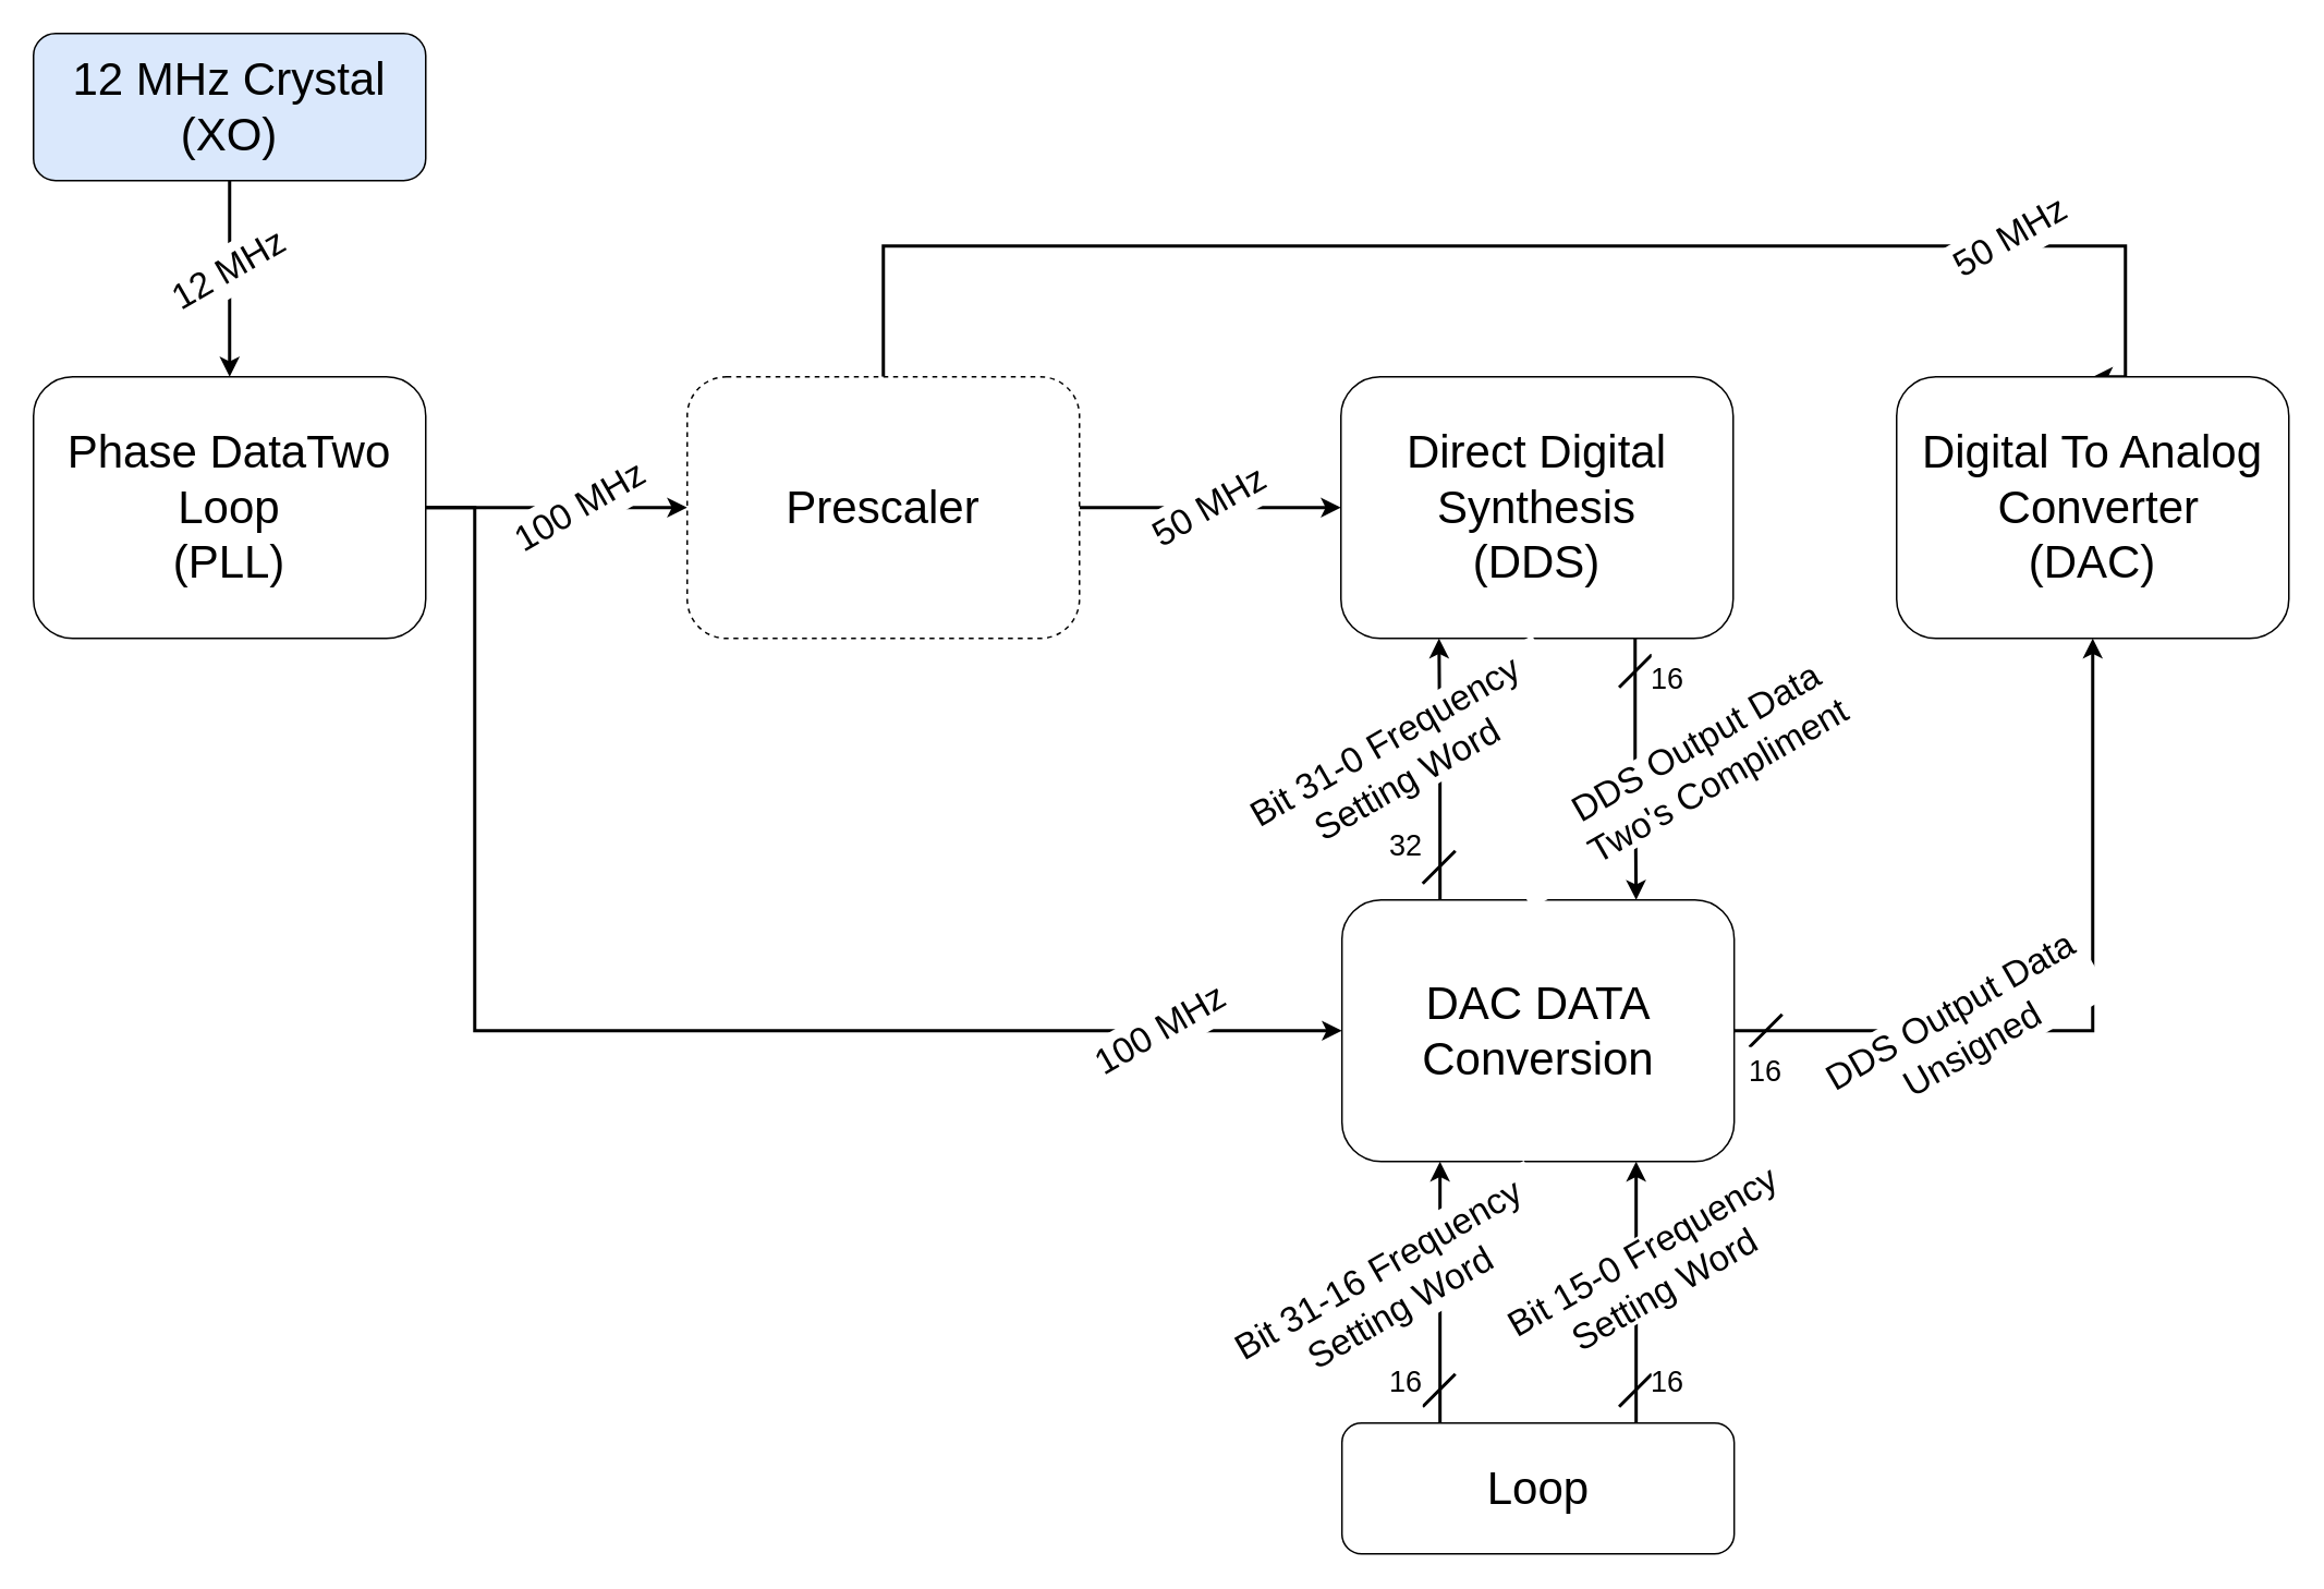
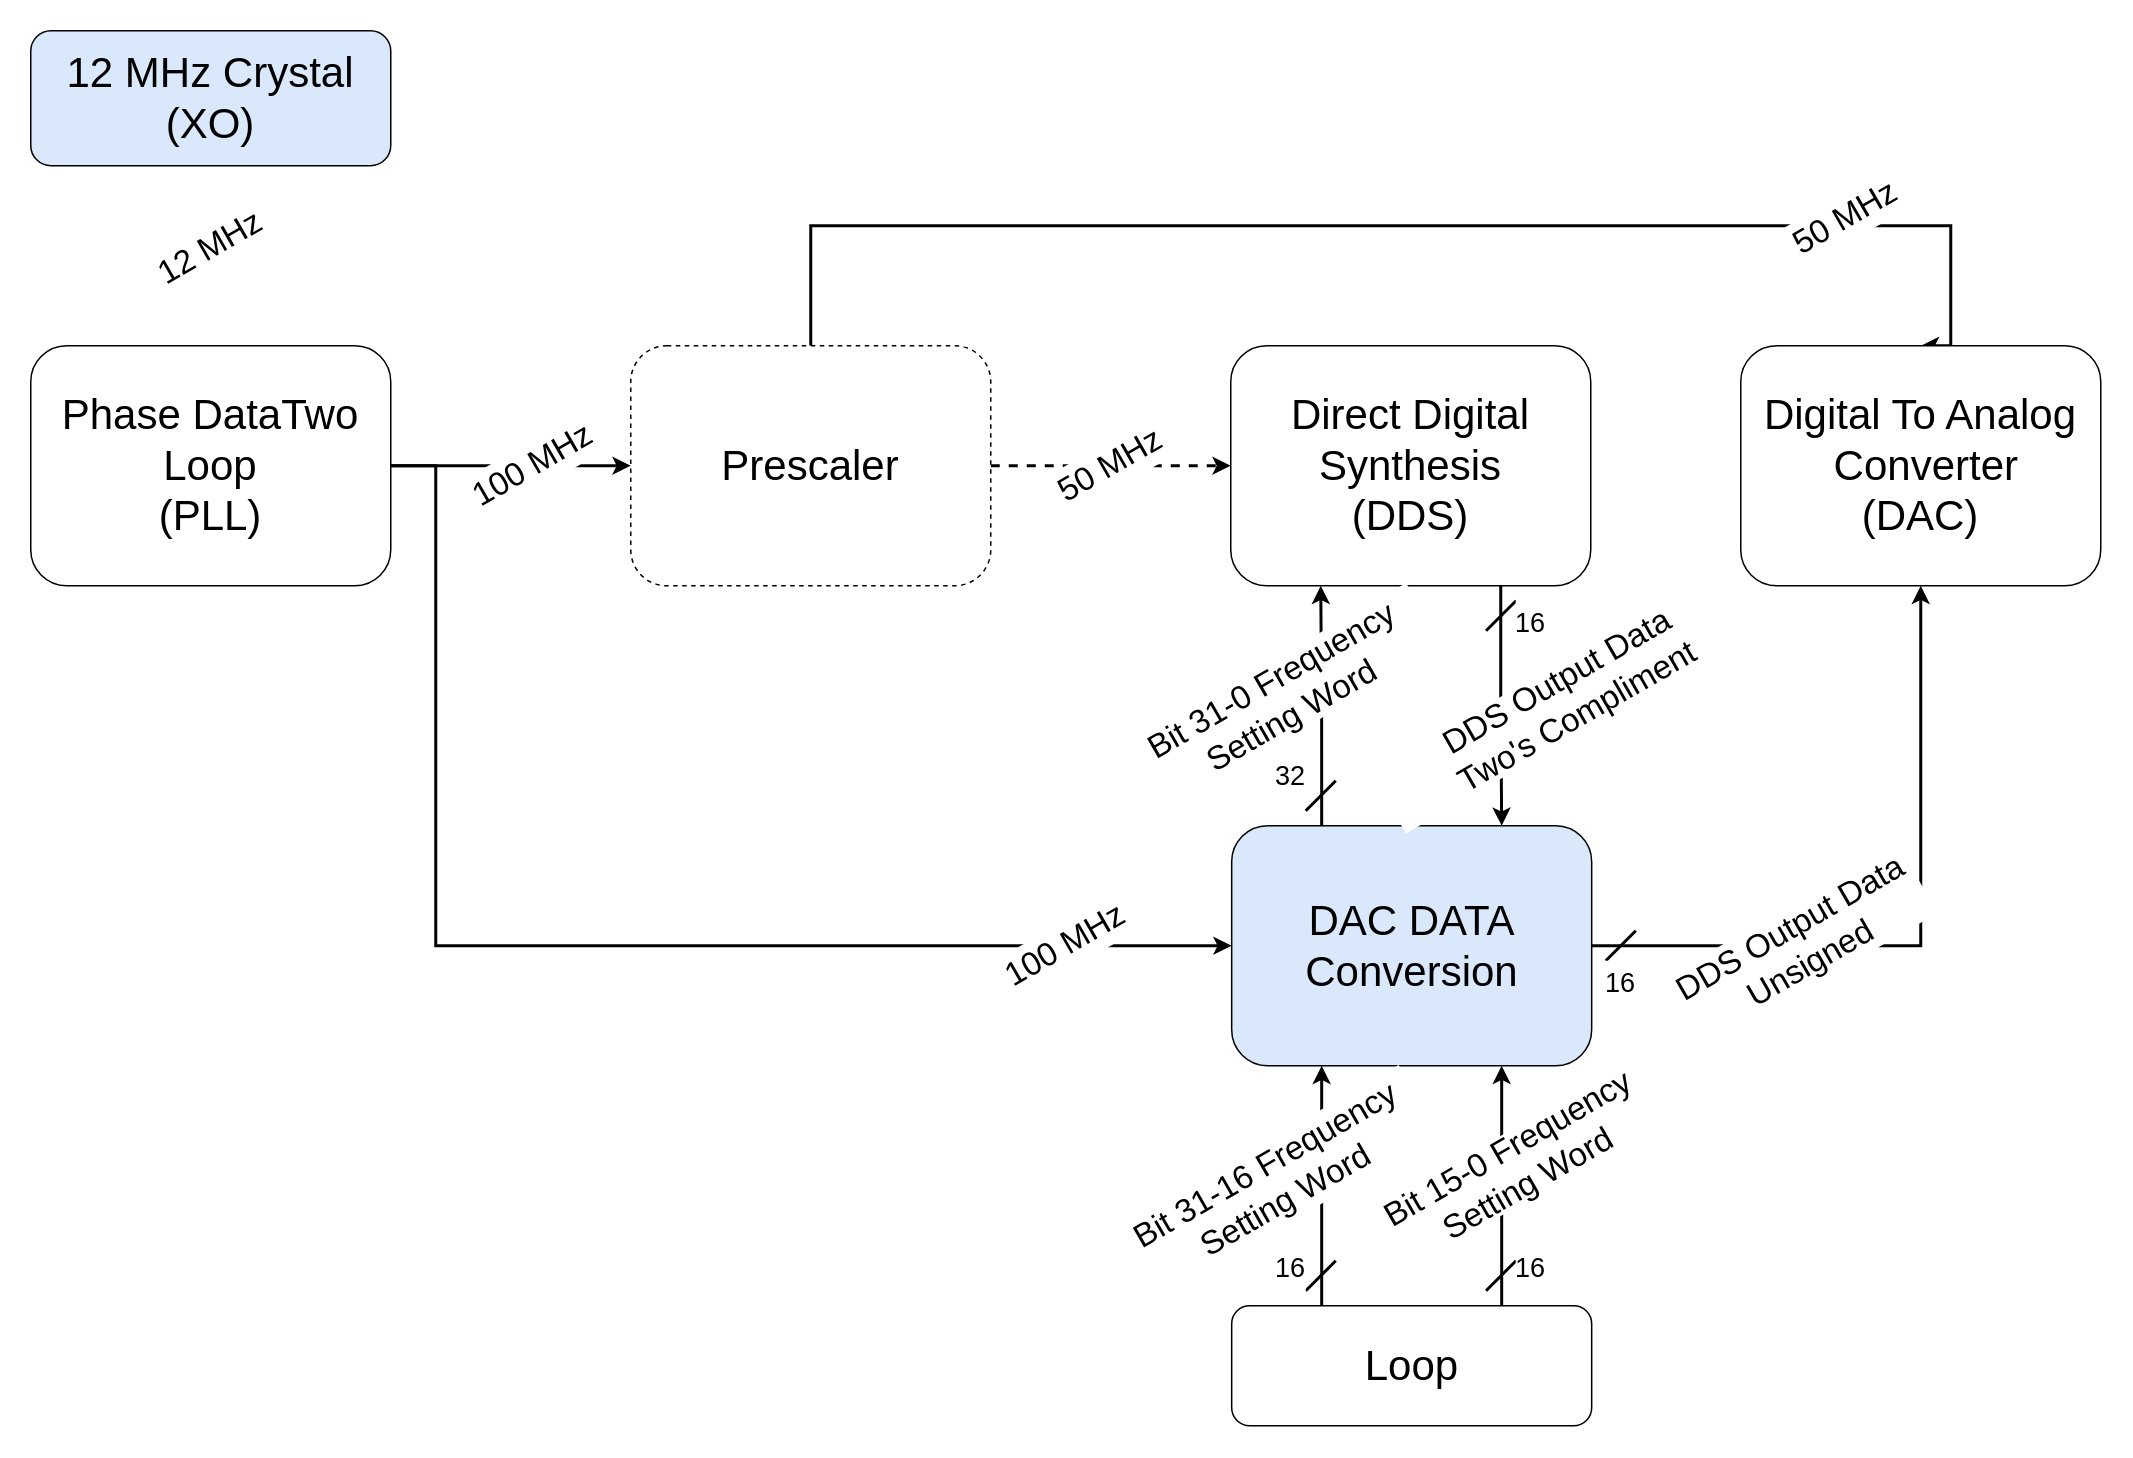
  <mxCell id="0" />
  <mxCell id="1" parent="0" />
  <mxCell id="2" style="edgeStyle=orthogonalEdgeStyle;rounded=0;orthogonalLoop=1;jettySize=auto;html=1;exitX=0.75;exitY=1;exitDx=0;exitDy=0;entryX=0.75;entryY=0;entryDx=0;entryDy=0;strokeWidth=2;" edge="1" parent="1" source="3" target="20"><mxGeometry relative="1" as="geometry" /></mxCell>
  <mxCell id="3" value="&lt;font style=&quot;font-size: 28px;&quot;&gt;Direct Digital&lt;br&gt;Synthesis&lt;br&gt;(DDS)&lt;/font&gt;" style="rounded=1;whiteSpace=wrap;html=1;" parent="1" vertex="1"><mxGeometry x="820" y="230" width="240" height="160" as="geometry" /></mxCell>
  <mxCell id="4" style="edgeStyle=orthogonalEdgeStyle;rounded=0;orthogonalLoop=1;jettySize=auto;html=1;strokeWidth=2;" edge="1" parent="1" source="6" target="9"><mxGeometry relative="1" as="geometry" /></mxCell>
  <mxCell id="5" style="edgeStyle=orthogonalEdgeStyle;rounded=0;orthogonalLoop=1;jettySize=auto;html=1;entryX=0;entryY=0.5;entryDx=0;entryDy=0;strokeWidth=2;" edge="1" parent="1" source="6" target="20"><mxGeometry relative="1" as="geometry"><Array as="points"><mxPoint x="290" y="310" /><mxPoint x="290" y="630" /></Array></mxGeometry></mxCell>
  <mxCell id="6" value="&lt;span style=&quot;font-size: 28px;&quot;&gt;Phase DataTwo Loop&lt;br style=&quot;&quot;&gt;(PLL)&lt;/span&gt;" style="rounded=1;whiteSpace=wrap;html=1;fontSize=22;" parent="1" vertex="1"><mxGeometry x="20" y="230" width="240" height="160" as="geometry" /></mxCell>
- <mxCell id="7" style="edgeStyle=orthogonalEdgeStyle;rounded=0;orthogonalLoop=1;jettySize=auto;html=1;entryX=0;entryY=0.5;entryDx=0;entryDy=0;strokeWidth=2;exitX=1;exitY=0.5;exitDx=0;exitDy=0;" edge="1" parent="1" source="9" target="3"><mxGeometry relative="1" as="geometry"><Array as="points"><mxPoint x="820" y="310" /></Array></mxGeometry></mxCell>
+ <mxCell id="7" style="edgeStyle=orthogonalEdgeStyle;rounded=0;orthogonalLoop=1;jettySize=auto;html=1;entryX=0;entryY=0.5;entryDx=0;entryDy=0;strokeWidth=2;exitX=1;exitY=0.5;exitDx=0;exitDy=0;dashed=1;" edge="1" parent="1" source="9" target="3"><mxGeometry relative="1" as="geometry"><Array as="points"><mxPoint x="820" y="310" /></Array></mxGeometry></mxCell>
  <mxCell id="8" style="edgeStyle=orthogonalEdgeStyle;rounded=0;orthogonalLoop=1;jettySize=auto;html=1;exitX=0.5;exitY=0;exitDx=0;exitDy=0;entryX=0.5;entryY=0;entryDx=0;entryDy=0;strokeWidth=2;" edge="1" parent="1" source="9" target="10"><mxGeometry relative="1" as="geometry"><Array as="points"><mxPoint x="540" y="150" /><mxPoint x="1300" y="150" /></Array></mxGeometry></mxCell>
  <mxCell id="9" value="&lt;span style=&quot;font-size: 28px;&quot;&gt;Prescaler&lt;/span&gt;" style="rounded=1;whiteSpace=wrap;html=1;fontSize=28;dashed=1;" parent="1" vertex="1"><mxGeometry x="420" y="230" width="240" height="160" as="geometry" /></mxCell>
  <mxCell id="10" value="&lt;span style=&quot;font-size: 28px;&quot;&gt;Digital To Analog&lt;br&gt;&amp;nbsp;Converter&lt;br&gt;(DAC)&lt;/span&gt;" style="rounded=1;whiteSpace=wrap;html=1;" parent="1" vertex="1"><mxGeometry x="1160" y="230" width="240" height="160" as="geometry" /></mxCell>
  <mxCell id="11" style="edgeStyle=orthogonalEdgeStyle;rounded=0;orthogonalLoop=1;jettySize=auto;html=1;exitX=0.75;exitY=0;exitDx=0;exitDy=0;entryX=0.75;entryY=1;entryDx=0;entryDy=0;strokeWidth=2;" edge="1" parent="1" source="13" target="20"><mxGeometry relative="1" as="geometry" /></mxCell>
  <mxCell id="12" style="edgeStyle=orthogonalEdgeStyle;rounded=0;orthogonalLoop=1;jettySize=auto;html=1;exitX=0.25;exitY=0;exitDx=0;exitDy=0;entryX=0.25;entryY=1;entryDx=0;entryDy=0;strokeWidth=2;" edge="1" parent="1" source="13" target="20"><mxGeometry relative="1" as="geometry" /></mxCell>
  <mxCell id="13" value="&lt;font style=&quot;font-size: 28px;&quot;&gt;Loop&lt;/font&gt;" style="rounded=1;whiteSpace=wrap;html=1;" parent="1" vertex="1"><mxGeometry x="820.62" y="870" width="240" height="80" as="geometry" /></mxCell>
- <mxCell id="14" style="edgeStyle=orthogonalEdgeStyle;rounded=0;orthogonalLoop=1;jettySize=auto;html=1;entryX=0.5;entryY=0;entryDx=0;entryDy=0;strokeWidth=2;" parent="1" source="15" target="6" edge="1"><mxGeometry relative="1" as="geometry" /></mxCell>
  <mxCell id="15" value="&lt;span style=&quot;font-size: 28px;&quot;&gt;12 MHz Crystal&lt;br&gt;(XO)&lt;/span&gt;" style="rounded=1;whiteSpace=wrap;html=1;fillColor=#dae8fc;" parent="1" vertex="1"><mxGeometry x="20" y="20" width="240" height="90" as="geometry" /></mxCell>
  <mxCell id="16" value="&lt;span style=&quot;font-size: 22px;&quot;&gt;12 MHz&lt;/span&gt;" style="text;strokeColor=none;align=center;fillColor=default;html=1;verticalAlign=middle;whiteSpace=wrap;rounded=0;rotation=-30;fontSize=22;" parent="1" vertex="1"><mxGeometry x="100" y="150" width="80" height="30" as="geometry" /></mxCell>
  <mxCell id="17" value="&lt;span style=&quot;font-size: 22px;&quot;&gt;100 MHz&lt;/span&gt;" style="text;strokeColor=none;align=center;fillColor=default;html=1;verticalAlign=middle;whiteSpace=wrap;rounded=0;rotation=-30;fontSize=22;" parent="1" vertex="1"><mxGeometry x="300" y="295" width="110" height="30" as="geometry" /></mxCell>
  <mxCell id="18" style="edgeStyle=orthogonalEdgeStyle;rounded=0;orthogonalLoop=1;jettySize=auto;html=1;exitX=0.25;exitY=0;exitDx=0;exitDy=0;entryX=0.25;entryY=1;entryDx=0;entryDy=0;strokeWidth=2;" edge="1" parent="1" source="20" target="3"><mxGeometry relative="1" as="geometry" /></mxCell>
  <mxCell id="19" style="edgeStyle=orthogonalEdgeStyle;rounded=0;orthogonalLoop=1;jettySize=auto;html=1;entryX=0.5;entryY=1;entryDx=0;entryDy=0;strokeWidth=2;" edge="1" parent="1" source="20" target="10"><mxGeometry relative="1" as="geometry" /></mxCell>
- <mxCell id="20" value="&lt;span style=&quot;font-size: 28px;&quot;&gt;DAC DATA&lt;br&gt;Conversion&lt;/span&gt;" style="rounded=1;whiteSpace=wrap;html=1;" vertex="1" parent="1"><mxGeometry x="820.62" y="550" width="240" height="160" as="geometry" /></mxCell>
+ <mxCell id="20" value="&lt;span style=&quot;font-size: 28px;&quot;&gt;DAC DATA&lt;br&gt;Conversion&lt;/span&gt;" style="rounded=1;whiteSpace=wrap;html=1;fillColor=#dae8fc;" vertex="1" parent="1"><mxGeometry x="820.62" y="550" width="240" height="160" as="geometry" /></mxCell>
  <mxCell id="21" value="&lt;font style=&quot;font-size: 22px;&quot;&gt;Bit 31-16 Frequency Setting Word&lt;/font&gt;" style="text;strokeColor=none;align=center;fillColor=default;html=1;verticalAlign=middle;whiteSpace=wrap;rounded=0;rotation=-30;" vertex="1" parent="1"><mxGeometry x="740.23" y="760.84" width="220" height="54.39" as="geometry" /></mxCell>
  <mxCell id="22" value="&lt;span style=&quot;font-size: 22px;&quot;&gt;Bit 15-0 Frequency Setting Word&lt;/span&gt;" style="text;strokeColor=none;align=center;fillColor=default;html=1;verticalAlign=middle;whiteSpace=wrap;rounded=0;rotation=-30;fontSize=22;" vertex="1" parent="1"><mxGeometry x="914.35" y="753.58" width="194.81" height="46.2" as="geometry" /></mxCell>
  <mxCell id="23" value="&lt;span style=&quot;font-size: 22px;&quot;&gt;50 MHz&lt;/span&gt;" style="text;strokeColor=none;align=center;fillColor=default;html=1;verticalAlign=middle;whiteSpace=wrap;rounded=0;rotation=-30;fontSize=22;" vertex="1" parent="1"><mxGeometry x="700" y="295" width="80" height="30" as="geometry" /></mxCell>
  <mxCell id="24" value="&lt;span style=&quot;font-size: 22px;&quot;&gt;100 MHz&lt;/span&gt;" style="text;strokeColor=none;align=center;fillColor=default;html=1;verticalAlign=middle;whiteSpace=wrap;rounded=0;rotation=-30;fontSize=22;" vertex="1" parent="1"><mxGeometry x="660" y="615" width="100" height="30" as="geometry" /></mxCell>
  <mxCell id="25" value="&lt;span style=&quot;font-size: 22px;&quot;&gt;50 MHz&lt;/span&gt;" style="text;strokeColor=none;align=center;fillColor=default;html=1;verticalAlign=middle;whiteSpace=wrap;rounded=0;rotation=-30;fontSize=22;" vertex="1" parent="1"><mxGeometry x="1190" y="130" width="80" height="30" as="geometry" /></mxCell>
  <mxCell id="26" value="&lt;span style=&quot;font-size: 22px;&quot;&gt;Bit 31-0 Frequency Setting Word&lt;/span&gt;" style="text;strokeColor=none;align=center;fillColor=default;html=1;verticalAlign=middle;whiteSpace=wrap;rounded=0;rotation=-30;fontSize=22;" vertex="1" parent="1"><mxGeometry x="744.09" y="439.81" width="220" height="49.83" as="geometry" /></mxCell>
  <mxCell id="27" value="&lt;span style=&quot;font-size: 22px;&quot;&gt;DDS Output Data&lt;br style=&quot;font-size: 22px;&quot;&gt;Two's Compliment&lt;/span&gt;" style="text;strokeColor=none;align=center;fillColor=default;html=1;verticalAlign=middle;whiteSpace=wrap;rounded=0;rotation=-30;fontSize=22;" vertex="1" parent="1"><mxGeometry x="906.55" y="442.31" width="274.81" height="47.33" as="geometry" /></mxCell>
  <mxCell id="28" value="&lt;span style=&quot;font-size: 22px;&quot;&gt;DDS Output Data&lt;br style=&quot;font-size: 22px;&quot;&gt;Unsigned&lt;/span&gt;" style="text;strokeColor=none;align=center;fillColor=default;html=1;verticalAlign=middle;whiteSpace=wrap;rounded=0;rotation=-30;fontSize=22;" vertex="1" parent="1"><mxGeometry x="1110" y="603.28" width="180" height="53.45" as="geometry" /></mxCell>
  <mxCell id="29" value="" style="endArrow=none;html=1;rounded=0;strokeWidth=2;" edge="1" parent="1"><mxGeometry width="50" height="50" relative="1" as="geometry"><mxPoint x="1070" y="640" as="sourcePoint" /><mxPoint x="1090" y="620" as="targetPoint" /></mxGeometry></mxCell>
  <mxCell id="30" value="" style="endArrow=none;html=1;rounded=0;strokeWidth=2;" edge="1" parent="1"><mxGeometry width="50" height="50" relative="1" as="geometry"><mxPoint x="990.19" y="860" as="sourcePoint" /><mxPoint x="1010.19" y="840" as="targetPoint" /></mxGeometry></mxCell>
  <mxCell id="31" value="" style="endArrow=none;html=1;rounded=0;strokeWidth=2;" edge="1" parent="1"><mxGeometry width="50" height="50" relative="1" as="geometry"><mxPoint x="870" y="860" as="sourcePoint" /><mxPoint x="890" y="840" as="targetPoint" /></mxGeometry></mxCell>
  <mxCell id="32" value="" style="endArrow=none;html=1;rounded=0;strokeWidth=2;" edge="1" parent="1"><mxGeometry width="50" height="50" relative="1" as="geometry"><mxPoint x="870" y="540" as="sourcePoint" /><mxPoint x="890" y="520" as="targetPoint" /></mxGeometry></mxCell>
  <mxCell id="33" value="" style="endArrow=none;html=1;rounded=0;strokeWidth=2;" edge="1" parent="1"><mxGeometry width="50" height="50" relative="1" as="geometry"><mxPoint x="990.19" y="420" as="sourcePoint" /><mxPoint x="1010.19" y="400" as="targetPoint" /></mxGeometry></mxCell>
  <mxCell id="34" value="&lt;span style=&quot;font-size: 18px;&quot;&gt;32&lt;/span&gt;" style="text;strokeColor=none;align=center;fillColor=default;html=1;verticalAlign=middle;whiteSpace=wrap;rounded=0;rotation=0;" vertex="1" parent="1"><mxGeometry x="850" y="501.89" width="20" height="30" as="geometry" /></mxCell>
  <mxCell id="35" value="&lt;span style=&quot;font-size: 18px;&quot;&gt;16&lt;/span&gt;" style="text;strokeColor=none;align=center;fillColor=default;html=1;verticalAlign=middle;whiteSpace=wrap;rounded=0;rotation=0;" vertex="1" parent="1"><mxGeometry x="1010" y="400" width="20" height="30" as="geometry" /></mxCell>
  <mxCell id="36" value="&lt;span style=&quot;font-size: 18px;&quot;&gt;16&lt;/span&gt;" style="text;strokeColor=none;align=center;fillColor=default;html=1;verticalAlign=middle;whiteSpace=wrap;rounded=0;rotation=0;" vertex="1" parent="1"><mxGeometry x="1070" y="640" width="20" height="30" as="geometry" /></mxCell>
  <mxCell id="37" value="&lt;span style=&quot;font-size: 18px;&quot;&gt;16&lt;/span&gt;" style="text;strokeColor=none;align=center;fillColor=default;html=1;verticalAlign=middle;whiteSpace=wrap;rounded=0;rotation=0;" vertex="1" parent="1"><mxGeometry x="1010" y="830" width="20" height="30" as="geometry" /></mxCell>
  <mxCell id="38" value="&lt;font style=&quot;font-size: 18px;&quot;&gt;16&lt;/font&gt;" style="text;strokeColor=none;align=center;fillColor=default;html=1;verticalAlign=middle;whiteSpace=wrap;rounded=0;rotation=0;" vertex="1" parent="1"><mxGeometry x="850" y="830" width="20" height="30" as="geometry" /></mxCell>
